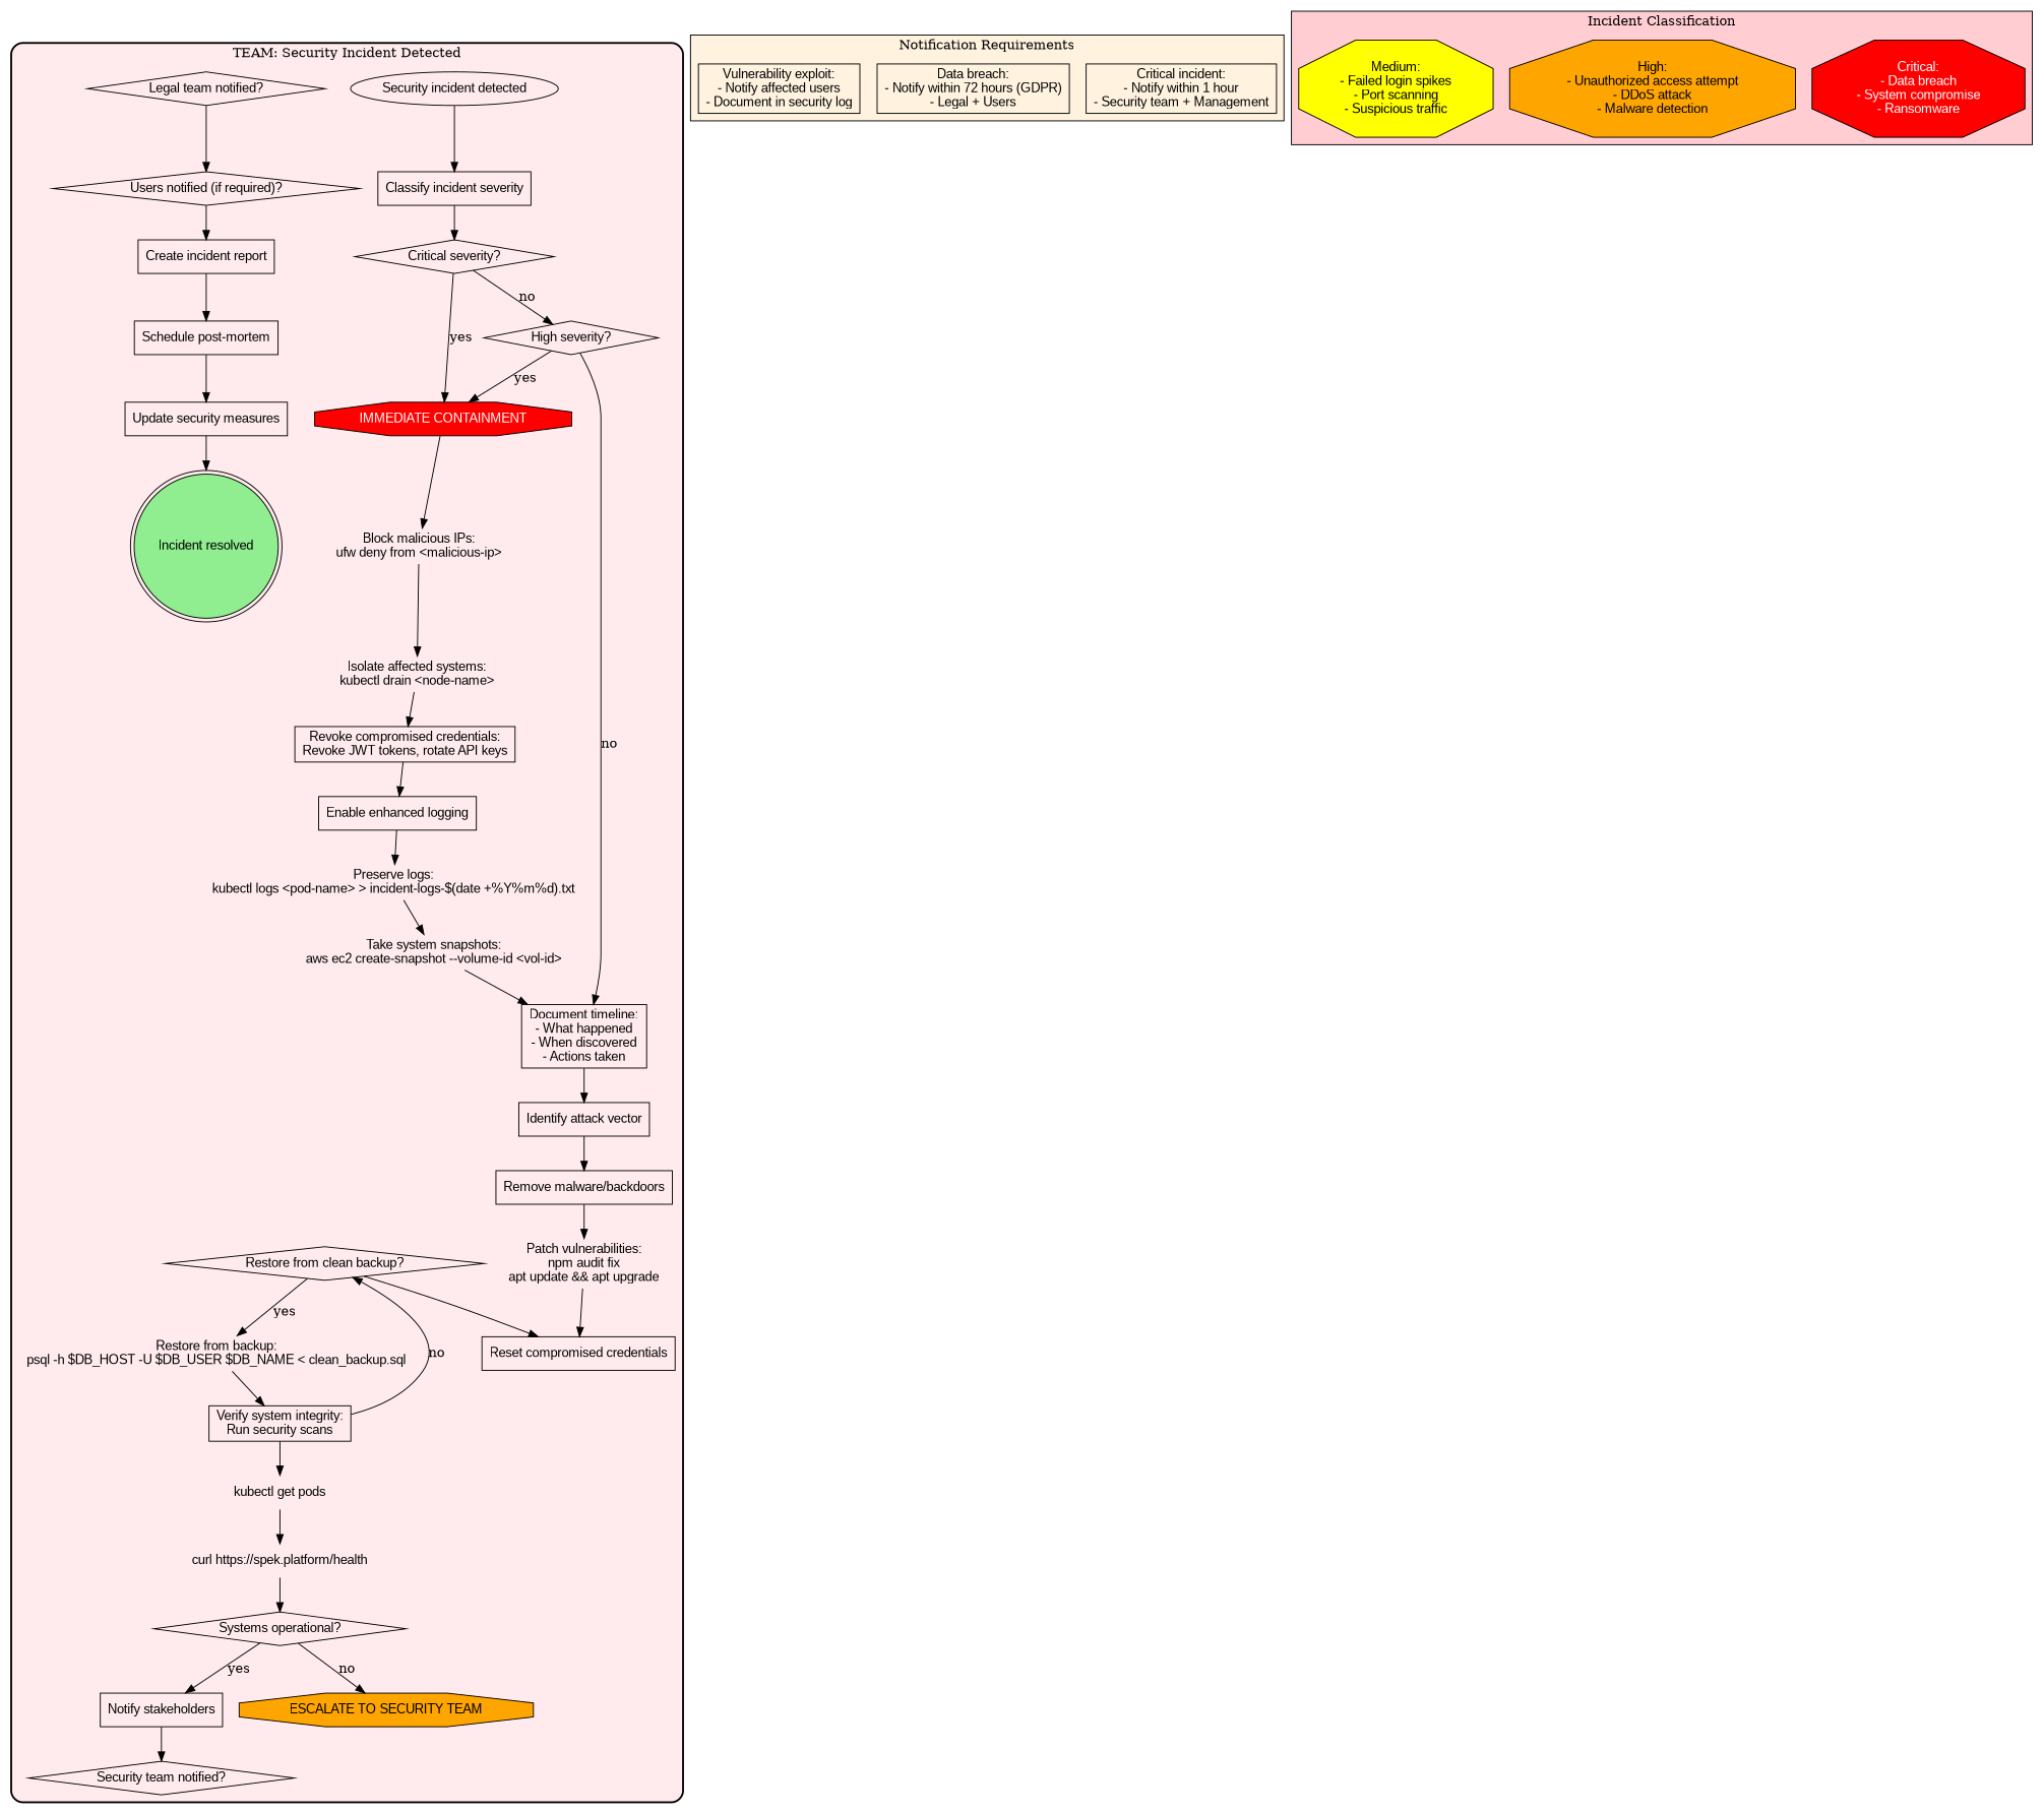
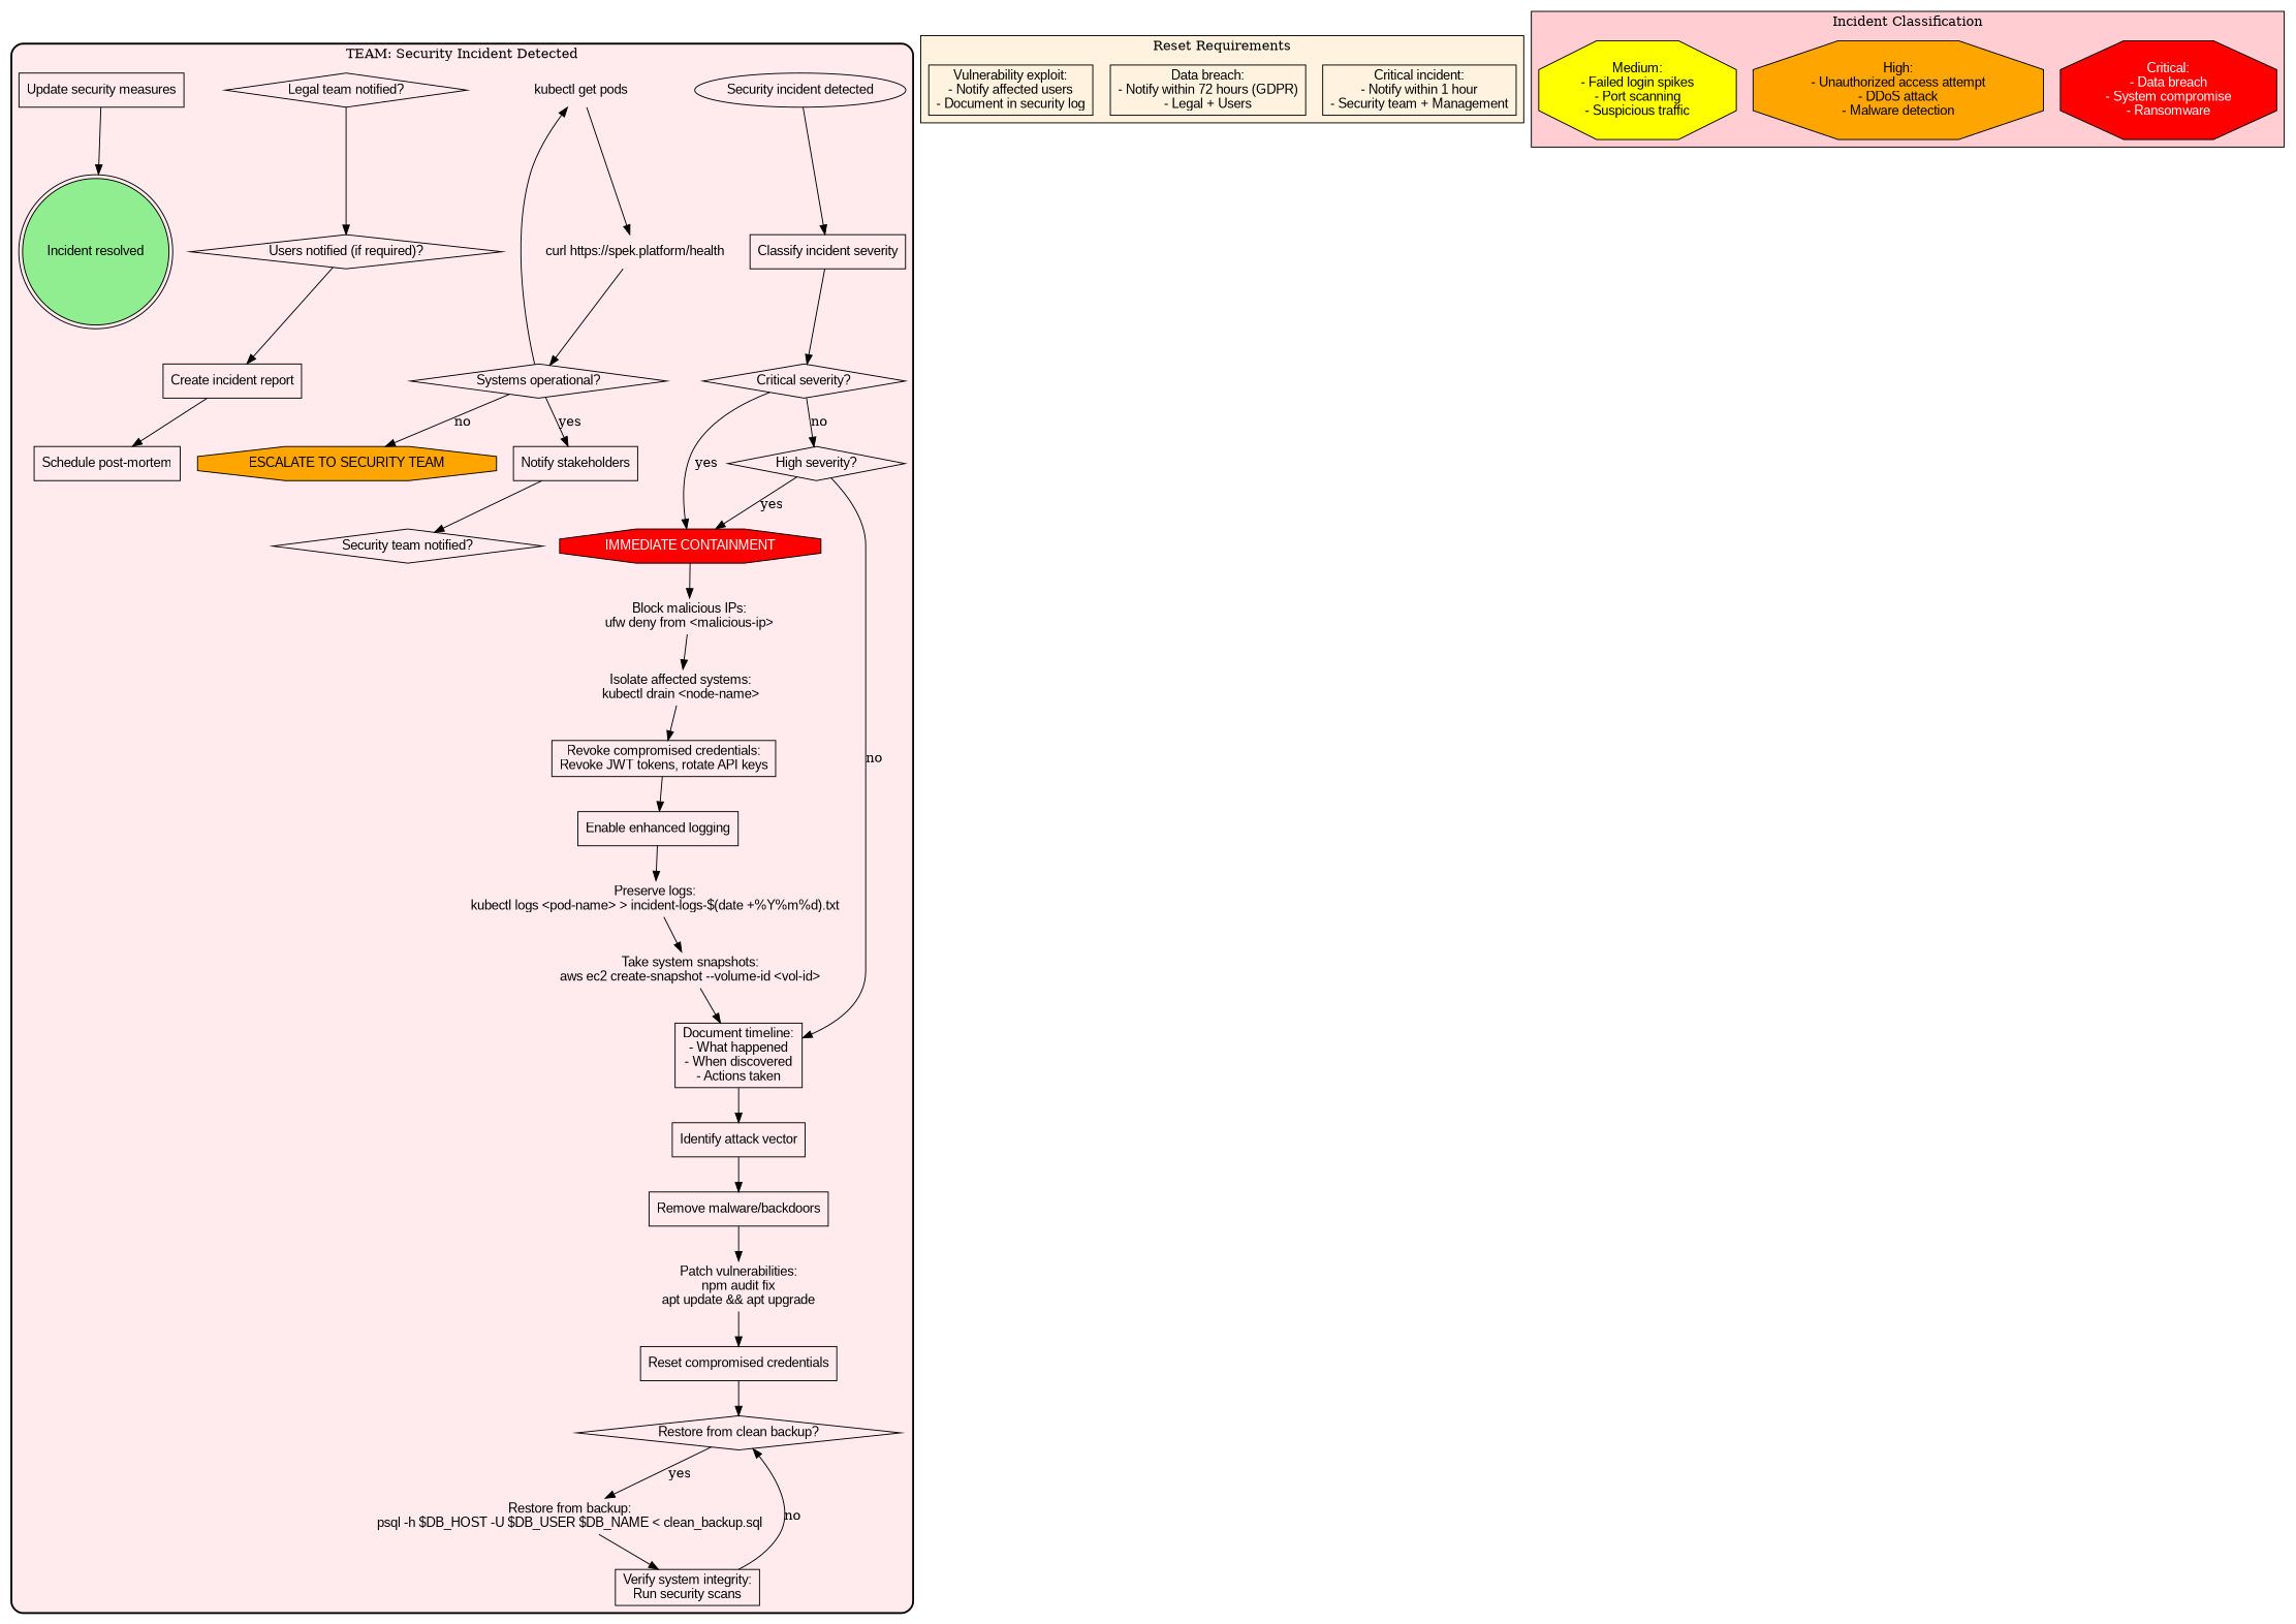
  digraph {
    rankdir=TB
    node [fontname=Arial shape=box]
    "Security incident detected" [shape=ellipse]
    "Classify incident severity"
    "Critical severity?" [shape=diamond]
    "High severity?" [shape=diamond]
    "IMMEDIATE CONTAINMENT" [fillcolor=red fontcolor=white shape=octagon style=filled]
    "Document timeline:\n- What happened\n- When discovered\n- Actions taken"
    "Block malicious IPs:\nufw deny from <malicious-ip>" [shape=plaintext]
    "Isolate affected systems:\nkubectl drain <node-name>" [shape=plaintext]
    "Revoke compromised credentials:\nRevoke JWT tokens, rotate API keys"
    "Enable enhanced logging"
    "Preserve logs:\nkubectl logs <pod-name> > incident-logs-$(date +%Y%m%d).txt" [shape=plaintext]
    "Take system snapshots:\naws ec2 create-snapshot --volume-id <vol-id>" [shape=plaintext]
    "Identify attack vector"
    "Remove malware/backdoors"
    "Patch vulnerabilities:\nnpm audit fix\napt update && apt upgrade" [shape=plaintext]
    "Reset compromised credentials"
    "Restore from clean backup?" [shape=diamond]
    "Restore from backup:\npsql -h $DB_HOST -U $DB_USER $DB_NAME < clean_backup.sql" [shape=plaintext]
    "Verify system integrity:\nRun security scans"
    "kubectl get pods" [shape=plaintext]
    "curl https://spek.platform/health" [shape=plaintext]
    "Systems operational?" [shape=diamond]
    "Notify stakeholders"
    "ESCALATE TO SECURITY TEAM" [fillcolor=orange shape=octagon style=filled]
    "Security team notified?" [shape=diamond]
    "Legal team notified?" [shape=diamond]
    "Users notified (if required)?" [shape=diamond]
    "Create incident report"
    "Schedule post-mortem"
    "Update security measures"
    "Incident resolved" [fillcolor=lightgreen shape=doublecircle style=filled]
    "Critical incident:\n- Notify within 1 hour\n- Security team + Management"
    "Data breach:\n- Notify within 72 hours (GDPR)\n- Legal + Users"
    "Vulnerability exploit:\n- Notify affected users\n- Document in security log"
    "Critical:\n- Data breach\n- System compromise\n- Ransomware" [fillcolor=red fontcolor=white shape=octagon style=filled]
    "High:\n- Unauthorized access attempt\n- DDoS attack\n- Malware detection" [fillcolor=orange shape=octagon style=filled]
    "Medium:\n- Failed login spikes\n- Port scanning\n- Suspicious traffic" [fillcolor=yellow shape=octagon style=filled]
    subgraph cluster_1 {
      bgcolor="#ffebee"
      label="TEAM: Security Incident Detected"
      style="rounded,bold"
      "Security incident detected"
      "Classify incident severity"
      "Critical severity?"
      "High severity?"
      "IMMEDIATE CONTAINMENT"
      "Document timeline:\n- What happened\n- When discovered\n- Actions taken"
      "Block malicious IPs:\nufw deny from <malicious-ip>"
      "Isolate affected systems:\nkubectl drain <node-name>"
      "Revoke compromised credentials:\nRevoke JWT tokens, rotate API keys"
      "Enable enhanced logging"
      "Preserve logs:\nkubectl logs <pod-name> > incident-logs-$(date +%Y%m%d).txt"
      "Take system snapshots:\naws ec2 create-snapshot --volume-id <vol-id>"
      "Identify attack vector"
      "Remove malware/backdoors"
      "Patch vulnerabilities:\nnpm audit fix\napt update && apt upgrade"
      "Reset compromised credentials"
      "Restore from clean backup?"
      "Restore from backup:\npsql -h $DB_HOST -U $DB_USER $DB_NAME < clean_backup.sql"
      "Verify system integrity:\nRun security scans"
      "kubectl get pods"
      "curl https://spek.platform/health"
      "Systems operational?"
      "Notify stakeholders"
      "ESCALATE TO SECURITY TEAM"
      "Security team notified?"
      "Legal team notified?"
      "Users notified (if required)?"
      "Create incident report"
      "Schedule post-mortem"
      "Update security measures"
      "Incident resolved"
    }
    subgraph cluster_2 {
      bgcolor="#fff3e0"
-     label="Notification Requirements"
+     label="Reset Requirements"
      "Critical incident:\n- Notify within 1 hour\n- Security team + Management"
      "Data breach:\n- Notify within 72 hours (GDPR)\n- Legal + Users"
      "Vulnerability exploit:\n- Notify affected users\n- Document in security log"
    }
    subgraph cluster_3 {
      bgcolor="#ffcdd2"
      label="Incident Classification"
      "Critical:\n- Data breach\n- System compromise\n- Ransomware"
      "High:\n- Unauthorized access attempt\n- DDoS attack\n- Malware detection"
      "Medium:\n- Failed login spikes\n- Port scanning\n- Suspicious traffic"
    }
    "Security incident detected" -> "Classify incident severity"
    "Classify incident severity" -> "Critical severity?"
    "Critical severity?" -> "High severity?" [label=no]
    "Critical severity?" -> "IMMEDIATE CONTAINMENT" [label=yes]
    "High severity?" -> "IMMEDIATE CONTAINMENT" [label=yes]
    "High severity?" -> "Document timeline:\n- What happened\n- When discovered\n- Actions taken" [label=no]
    "IMMEDIATE CONTAINMENT" -> "Block malicious IPs:\nufw deny from <malicious-ip>"
    "Document timeline:\n- What happened\n- When discovered\n- Actions taken" -> "Identify attack vector"
    "Block malicious IPs:\nufw deny from <malicious-ip>" -> "Isolate affected systems:\nkubectl drain <node-name>"
    "Isolate affected systems:\nkubectl drain <node-name>" -> "Revoke compromised credentials:\nRevoke JWT tokens, rotate API keys"
    "Revoke compromised credentials:\nRevoke JWT tokens, rotate API keys" -> "Enable enhanced logging"
    "Enable enhanced logging" -> "Preserve logs:\nkubectl logs <pod-name> > incident-logs-$(date +%Y%m%d).txt"
    "Preserve logs:\nkubectl logs <pod-name> > incident-logs-$(date +%Y%m%d).txt" -> "Take system snapshots:\naws ec2 create-snapshot --volume-id <vol-id>"
    "Take system snapshots:\naws ec2 create-snapshot --volume-id <vol-id>" -> "Document timeline:\n- What happened\n- When discovered\n- Actions taken"
    "Identify attack vector" -> "Remove malware/backdoors"
    "Remove malware/backdoors" -> "Patch vulnerabilities:\nnpm audit fix\napt update && apt upgrade"
    "Patch vulnerabilities:\nnpm audit fix\napt update && apt upgrade" -> "Reset compromised credentials"
-   "Restore from clean backup?" -> "Reset compromised credentials"
+   "Reset compromised credentials" -> "Restore from clean backup?"
    "Restore from clean backup?" -> "Restore from backup:\npsql -h $DB_HOST -U $DB_USER $DB_NAME < clean_backup.sql" [label=yes]
    "Restore from backup:\npsql -h $DB_HOST -U $DB_USER $DB_NAME < clean_backup.sql" -> "Verify system integrity:\nRun security scans"
    "Verify system integrity:\nRun security scans" -> "Restore from clean backup?" [label=no]
-   "Verify system integrity:\nRun security scans" -> "kubectl get pods"
+   "Systems operational?" -> "kubectl get pods"
    "kubectl get pods" -> "curl https://spek.platform/health"
    "curl https://spek.platform/health" -> "Systems operational?"
    "Systems operational?" -> "Notify stakeholders" [label=yes]
    "Systems operational?" -> "ESCALATE TO SECURITY TEAM" [label=no]
    "Notify stakeholders" -> "Security team notified?"
    "Legal team notified?" -> "Users notified (if required)?"
    "Users notified (if required)?" -> "Create incident report"
    "Create incident report" -> "Schedule post-mortem"
-   "Schedule post-mortem" -> "Update security measures"
    "Update security measures" -> "Incident resolved"
  }
